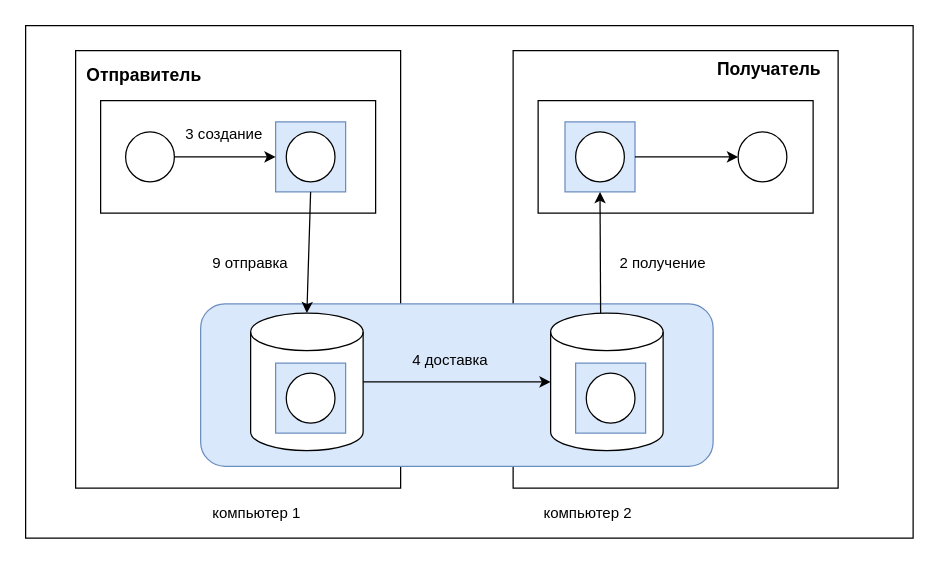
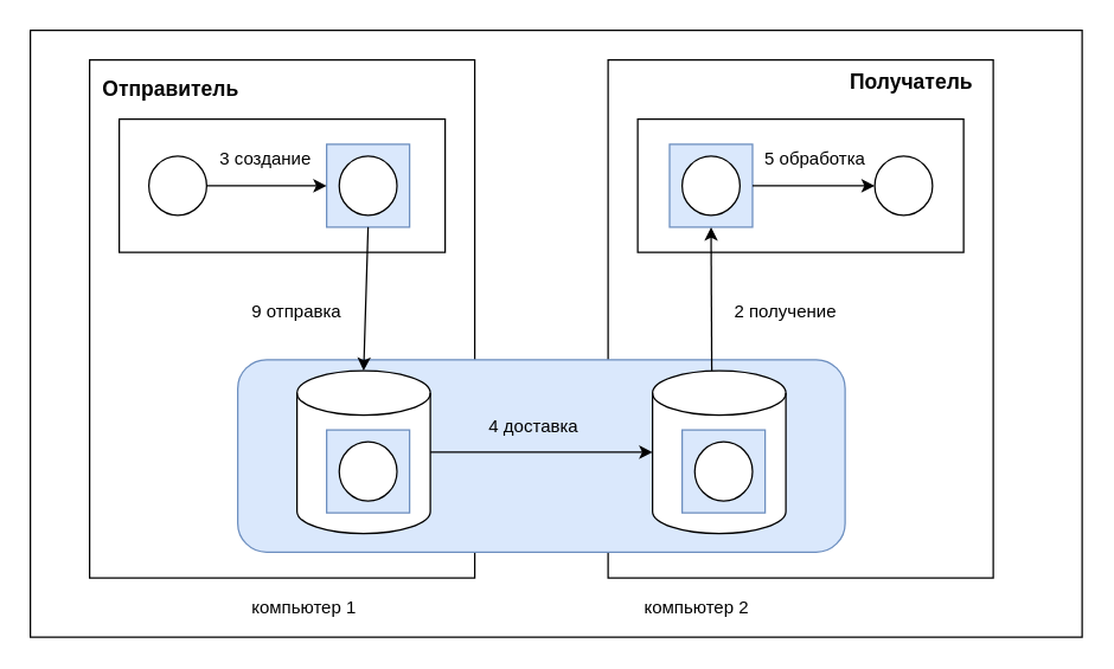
  <mxCell id="0" />
  <mxCell id="1" parent="0" />
  <mxCell id="2" value="" style="rounded=0;whiteSpace=wrap;html=1;" vertex="1" parent="1"><mxGeometry x="20" y="20" width="710" height="410" as="geometry" /></mxCell>
  <mxCell id="3" value="" style="rounded=0;whiteSpace=wrap;html=1;" vertex="1" parent="1"><mxGeometry x="60" y="40" width="260" height="350" as="geometry" /></mxCell>
  <mxCell id="4" value="" style="rounded=0;whiteSpace=wrap;html=1;" vertex="1" parent="1"><mxGeometry x="410" y="40" width="260" height="350" as="geometry" /></mxCell>
  <mxCell id="5" value="" style="rounded=1;whiteSpace=wrap;html=1;fillColor=#dae8fc;strokeColor=#6c8ebf;" vertex="1" parent="1"><mxGeometry x="160" y="242.5" width="410" height="130" as="geometry" /></mxCell>
  <mxCell id="6" value="" style="shape=cylinder3;whiteSpace=wrap;html=1;boundedLbl=1;backgroundOutline=1;size=15;" vertex="1" parent="1"><mxGeometry x="200" y="250" width="90" height="110" as="geometry" /></mxCell>
  <mxCell id="7" value="" style="whiteSpace=wrap;html=1;aspect=fixed;fillColor=#dae8fc;strokeColor=#6c8ebf;" vertex="1" parent="1"><mxGeometry x="220" y="290" width="56" height="56" as="geometry" /></mxCell>
  <mxCell id="8" value="" style="ellipse;whiteSpace=wrap;html=1;aspect=fixed;" vertex="1" parent="1"><mxGeometry x="228.5" y="298" width="39" height="40" as="geometry" /></mxCell>
  <mxCell id="9" value="" style="shape=cylinder3;whiteSpace=wrap;html=1;boundedLbl=1;backgroundOutline=1;size=15;" vertex="1" parent="1"><mxGeometry x="440" y="250" width="90" height="110" as="geometry" /></mxCell>
  <mxCell id="10" value="" style="whiteSpace=wrap;html=1;aspect=fixed;fillColor=#dae8fc;strokeColor=#6c8ebf;" vertex="1" parent="1"><mxGeometry x="460" y="290" width="56" height="56" as="geometry" /></mxCell>
  <mxCell id="11" value="" style="ellipse;whiteSpace=wrap;html=1;aspect=fixed;" vertex="1" parent="1"><mxGeometry x="468.5" y="298" width="39" height="40" as="geometry" /></mxCell>
  <mxCell id="12" value="" style="rounded=0;whiteSpace=wrap;html=1;" vertex="1" parent="1"><mxGeometry x="80" y="80" width="220" height="90" as="geometry" /></mxCell>
  <mxCell id="13" value="" style="whiteSpace=wrap;html=1;aspect=fixed;fillColor=#dae8fc;strokeColor=#6c8ebf;" vertex="1" parent="1"><mxGeometry x="220" y="97" width="56" height="56" as="geometry" /></mxCell>
  <mxCell id="14" value="" style="ellipse;whiteSpace=wrap;html=1;aspect=fixed;" vertex="1" parent="1"><mxGeometry x="228.5" y="105" width="39" height="40" as="geometry" /></mxCell>
  <mxCell id="15" value="" style="rounded=0;whiteSpace=wrap;html=1;" vertex="1" parent="1"><mxGeometry x="430" y="80" width="220" height="90" as="geometry" /></mxCell>
  <mxCell id="16" value="" style="whiteSpace=wrap;html=1;aspect=fixed;fillColor=#dae8fc;strokeColor=#6c8ebf;" vertex="1" parent="1"><mxGeometry x="451.5" y="97" width="56" height="56" as="geometry" /></mxCell>
  <mxCell id="17" value="" style="ellipse;whiteSpace=wrap;html=1;aspect=fixed;" vertex="1" parent="1"><mxGeometry x="460" y="105" width="39" height="40" as="geometry" /></mxCell>
  <mxCell id="18" value="" style="ellipse;whiteSpace=wrap;html=1;aspect=fixed;" vertex="1" parent="1"><mxGeometry x="100" y="105" width="39" height="40" as="geometry" /></mxCell>
  <mxCell id="19" value="" style="ellipse;whiteSpace=wrap;html=1;aspect=fixed;" vertex="1" parent="1"><mxGeometry x="590" y="105" width="39" height="40" as="geometry" /></mxCell>
  <mxCell id="20" value="" style="endArrow=classic;html=1;exitX=1;exitY=0.5;exitDx=0;exitDy=0;exitPerimeter=0;entryX=0;entryY=0.5;entryDx=0;entryDy=0;entryPerimeter=0;" edge="1" parent="1" source="6" target="9"><mxGeometry width="50" height="50" relative="1" as="geometry"><mxPoint x="350" y="400" as="sourcePoint" /><mxPoint x="400" y="350" as="targetPoint" /></mxGeometry></mxCell>
  <mxCell id="21" value="" style="endArrow=classic;html=1;exitX=1;exitY=0.5;exitDx=0;exitDy=0;entryX=0;entryY=0.5;entryDx=0;entryDy=0;" edge="1" parent="1" source="18" target="13"><mxGeometry width="50" height="50" relative="1" as="geometry"><mxPoint x="140" y="240" as="sourcePoint" /><mxPoint x="190" y="190" as="targetPoint" /></mxGeometry></mxCell>
  <mxCell id="22" value="" style="endArrow=classic;html=1;entryX=0.5;entryY=0;entryDx=0;entryDy=0;entryPerimeter=0;exitX=0.5;exitY=1;exitDx=0;exitDy=0;" edge="1" parent="1" source="13" target="6"><mxGeometry width="50" height="50" relative="1" as="geometry"><mxPoint x="100" y="270" as="sourcePoint" /><mxPoint x="150" y="220" as="targetPoint" /></mxGeometry></mxCell>
  <mxCell id="23" value="" style="endArrow=classic;html=1;entryX=0.5;entryY=1;entryDx=0;entryDy=0;" edge="1" parent="1" target="16"><mxGeometry width="50" height="50" relative="1" as="geometry"><mxPoint x="480" y="250" as="sourcePoint" /><mxPoint x="530" y="200" as="targetPoint" /></mxGeometry></mxCell>
  <mxCell id="24" value="" style="endArrow=classic;html=1;exitX=1;exitY=0.5;exitDx=0;exitDy=0;entryX=0;entryY=0.5;entryDx=0;entryDy=0;" edge="1" parent="1" source="16" target="19"><mxGeometry width="50" height="50" relative="1" as="geometry"><mxPoint x="570" y="240" as="sourcePoint" /><mxPoint x="620" y="190" as="targetPoint" /></mxGeometry></mxCell>
  <mxCell id="25" value="3 создание" style="text;html=1;strokeColor=none;fillColor=none;align=center;verticalAlign=middle;whiteSpace=wrap;rounded=0;" vertex="1" parent="1"><mxGeometry x="139" y="97" width="80" height="20" as="geometry" /></mxCell>
  <mxCell id="26" value="9 отправка" style="text;html=1;strokeColor=none;fillColor=none;align=center;verticalAlign=middle;whiteSpace=wrap;rounded=0;" vertex="1" parent="1"><mxGeometry x="160" y="200" width="80" height="20" as="geometry" /></mxCell>
  <mxCell id="27" value="4 доставка" style="text;html=1;strokeColor=none;fillColor=none;align=center;verticalAlign=middle;whiteSpace=wrap;rounded=0;" vertex="1" parent="1"><mxGeometry x="320" y="278" width="80" height="20" as="geometry" /></mxCell>
  <mxCell id="28" value="2 получение" style="text;html=1;strokeColor=none;fillColor=none;align=center;verticalAlign=middle;whiteSpace=wrap;rounded=0;" vertex="1" parent="1"><mxGeometry x="490" y="200" width="80" height="20" as="geometry" /></mxCell>
+ <mxCell id="29" value="5 обработка" style="text;html=1;strokeColor=none;fillColor=none;align=center;verticalAlign=middle;whiteSpace=wrap;rounded=0;" vertex="1" parent="1"><mxGeometry x="510" y="97" width="80" height="20" as="geometry" /></mxCell>
  <mxCell id="30" value="&lt;font style=&quot;font-size: 14px&quot;&gt;&lt;b&gt;Отправитель&lt;/b&gt;&lt;/font&gt;" style="text;html=1;strokeColor=none;fillColor=none;align=center;verticalAlign=middle;whiteSpace=wrap;rounded=0;" vertex="1" parent="1"><mxGeometry x="95" y="50" width="40" height="20" as="geometry" /></mxCell>
  <mxCell id="31" value="&lt;font style=&quot;font-size: 14px&quot;&gt;&lt;b&gt;Получатель&lt;br&gt;&lt;/b&gt;&lt;/font&gt;" style="text;html=1;strokeColor=none;fillColor=none;align=center;verticalAlign=middle;whiteSpace=wrap;rounded=0;" vertex="1" parent="1"><mxGeometry x="595" y="45" width="40" height="20" as="geometry" /></mxCell>
  <mxCell id="32" value="компьютер 1" style="text;html=1;strokeColor=none;fillColor=none;align=center;verticalAlign=middle;whiteSpace=wrap;rounded=0;" vertex="1" parent="1"><mxGeometry x="155" y="400" width="100" height="20" as="geometry" /></mxCell>
  <mxCell id="33" value="компьютер 2" style="text;html=1;strokeColor=none;fillColor=none;align=center;verticalAlign=middle;whiteSpace=wrap;rounded=0;" vertex="1" parent="1"><mxGeometry x="420" y="400" width="100" height="20" as="geometry" /></mxCell>
